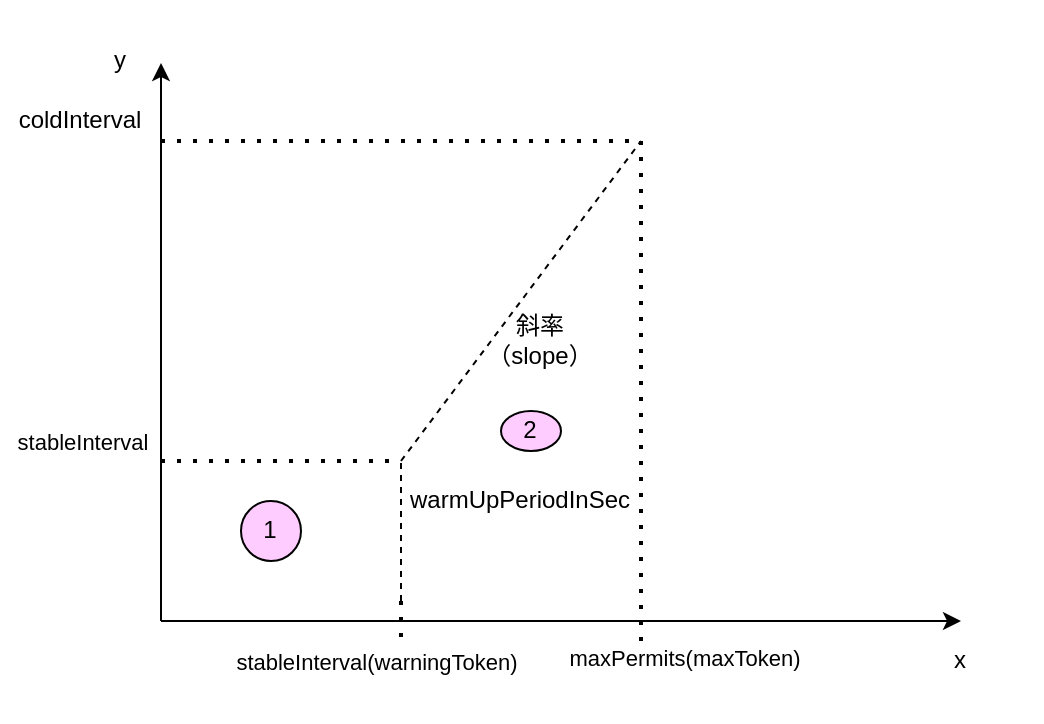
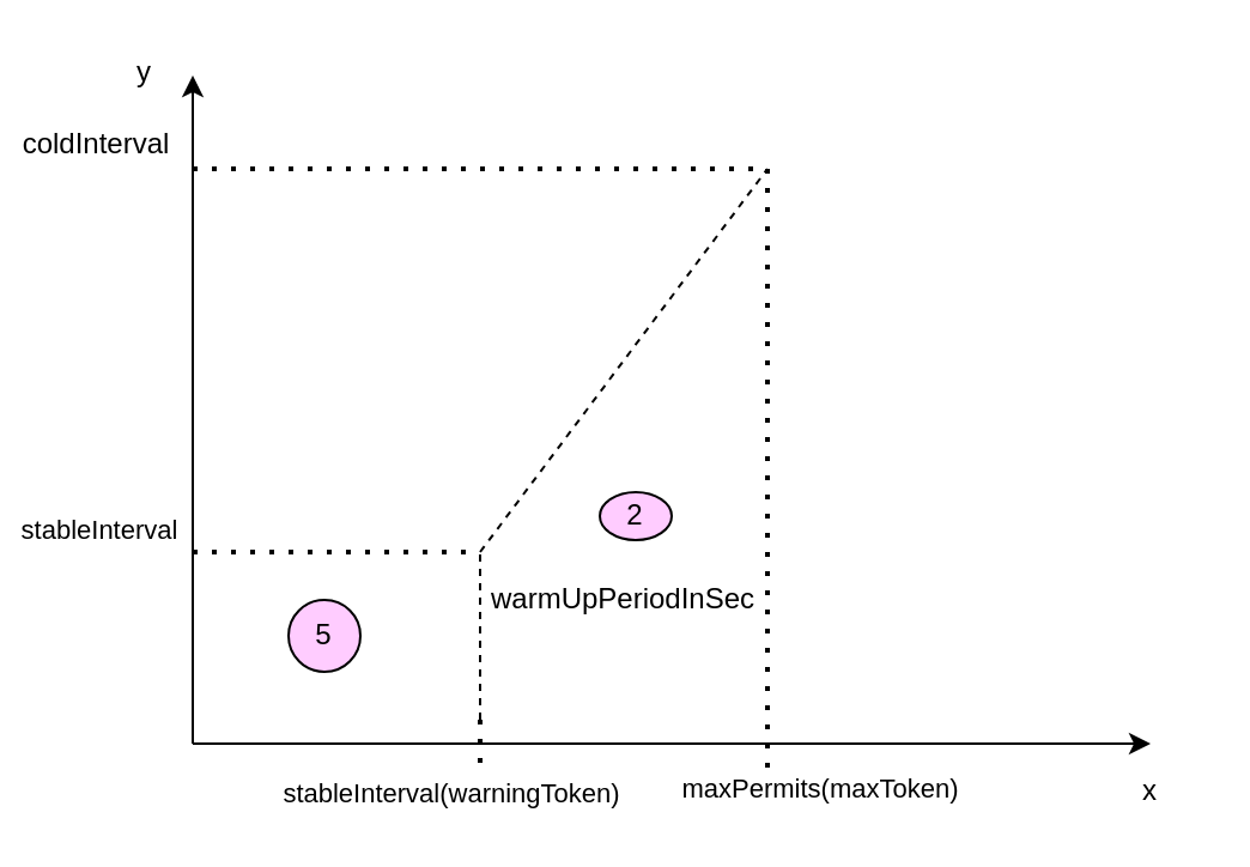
  <mxCell id="0" />
  <mxCell id="1" parent="0" />
  <mxCell id="2" value="" style="endArrow=classic;html=1;" parent="1" edge="1"><mxGeometry width="50" height="50" relative="1" as="geometry"><mxPoint x="80" y="310" as="sourcePoint" /><mxPoint x="480" y="310" as="targetPoint" /></mxGeometry></mxCell>
  <mxCell id="3" value="" style="endArrow=classic;html=1;" parent="1" edge="1"><mxGeometry width="50" height="50" relative="1" as="geometry"><mxPoint x="80" y="310" as="sourcePoint" /><mxPoint x="80" y="31" as="targetPoint" /><Array as="points" /></mxGeometry></mxCell>
  <mxCell id="4" value="stableInterval" style="edgeLabel;html=1;align=center;verticalAlign=middle;resizable=0;points=[];" parent="3" vertex="1" connectable="0"><mxGeometry x="-0.313" y="2" relative="1" as="geometry"><mxPoint x="-38" y="6" as="offset" /></mxGeometry></mxCell>
  <mxCell id="5" value="" style="endArrow=none;dashed=1;html=1;dashPattern=1 3;strokeWidth=2;" parent="1" edge="1"><mxGeometry width="50" height="50" relative="1" as="geometry"><mxPoint x="80" y="230" as="sourcePoint" /><mxPoint x="200" y="230" as="targetPoint" /></mxGeometry></mxCell>
  <mxCell id="6" value="" style="endArrow=none;dashed=1;html=1;dashPattern=1 3;strokeWidth=2;" parent="1" edge="1"><mxGeometry width="50" height="50" relative="1" as="geometry"><mxPoint x="80" y="70" as="sourcePoint" /><mxPoint x="320" y="70" as="targetPoint" /><Array as="points" /></mxGeometry></mxCell>
  <mxCell id="7" value="coldInterval" style="text;html=1;strokeColor=none;fillColor=none;align=center;verticalAlign=middle;whiteSpace=wrap;rounded=0;" parent="1" vertex="1"><mxGeometry x="20" y="50" width="40" height="20" as="geometry" /></mxCell>
  <mxCell id="8" value="" style="endArrow=none;dashed=1;html=1;dashPattern=1 3;strokeWidth=2;" parent="1" edge="1"><mxGeometry width="50" height="50" relative="1" as="geometry"><mxPoint x="200" y="300" as="sourcePoint" /><mxPoint x="200" y="320" as="targetPoint" /><Array as="points" /></mxGeometry></mxCell>
  <mxCell id="9" value="stableInterval(warningToken)" style="edgeLabel;html=1;align=center;verticalAlign=middle;resizable=0;points=[];" parent="1" vertex="1" connectable="0"><mxGeometry x="40" y="240" as="geometry"><mxPoint x="147" y="90" as="offset" /></mxGeometry></mxCell>
  <mxCell id="10" value="" style="endArrow=none;dashed=1;html=1;dashPattern=1 3;strokeWidth=2;fillColor=#00994D;" parent="1" edge="1"><mxGeometry width="50" height="50" relative="1" as="geometry"><mxPoint x="320" y="70" as="sourcePoint" /><mxPoint x="320" y="320" as="targetPoint" /><Array as="points" /></mxGeometry></mxCell>
  <mxCell id="11" value="maxPermits(maxToken)" style="edgeLabel;html=1;align=center;verticalAlign=middle;resizable=0;points=[];" parent="1" vertex="1" connectable="0"><mxGeometry x="60" y="220" as="geometry"><mxPoint x="281" y="108" as="offset" /></mxGeometry></mxCell>
  <mxCell id="12" value="" style="endArrow=none;dashed=1;html=1;" parent="1" edge="1"><mxGeometry width="50" height="50" relative="1" as="geometry"><mxPoint x="200" y="300" as="sourcePoint" /><mxPoint x="200" y="230" as="targetPoint" /></mxGeometry></mxCell>
  <mxCell id="13" value="" style="endArrow=none;dashed=1;html=1;" parent="1" edge="1"><mxGeometry width="50" height="50" relative="1" as="geometry"><mxPoint x="200" y="230" as="sourcePoint" /><mxPoint x="320" y="70" as="targetPoint" /></mxGeometry></mxCell>
  <mxCell id="14" value="warmUpPeriodInSec" style="text;html=1;strokeColor=none;fillColor=none;align=center;verticalAlign=middle;whiteSpace=wrap;rounded=0;" parent="1" vertex="1"><mxGeometry x="240" y="240" width="40" height="20" as="geometry" /></mxCell>
  <mxCell id="15" value="y" style="text;html=1;strokeColor=none;fillColor=none;align=center;verticalAlign=middle;whiteSpace=wrap;rounded=0;" parent="1" vertex="1"><mxGeometry x="45" y="20" width="30" height="20" as="geometry" /></mxCell>
  <mxCell id="16" value="x" style="text;html=1;strokeColor=none;fillColor=none;align=center;verticalAlign=middle;whiteSpace=wrap;rounded=0;" parent="1" vertex="1"><mxGeometry x="460" y="320" width="40" height="20" as="geometry" /></mxCell>
- <mxCell id="17" value="斜率（slope）" style="text;html=1;strokeColor=none;fillColor=none;align=center;verticalAlign=middle;whiteSpace=wrap;rounded=0;" vertex="1" parent="1"><mxGeometry x="240" y="160" width="60" height="20" as="geometry" /></mxCell>
- <mxCell id="18" value="1" style="ellipse;whiteSpace=wrap;html=1;aspect=fixed;fillColor=#FFCCFF;" vertex="1" parent="1"><mxGeometry x="120" y="250" width="30" height="30" as="geometry" /></mxCell>
+ <mxCell id="18" value="5" style="ellipse;whiteSpace=wrap;html=1;aspect=fixed;fillColor=#FFCCFF;" vertex="1" parent="1"><mxGeometry x="120" y="250" width="30" height="30" as="geometry" /></mxCell>
  <mxCell id="19" value="2" style="ellipse;whiteSpace=wrap;html=1;aspect=fixed;fillColor=#FFCCFF;" vertex="1" parent="1"><mxGeometry x="250" y="205" width="30" height="20" as="geometry" /></mxCell>
